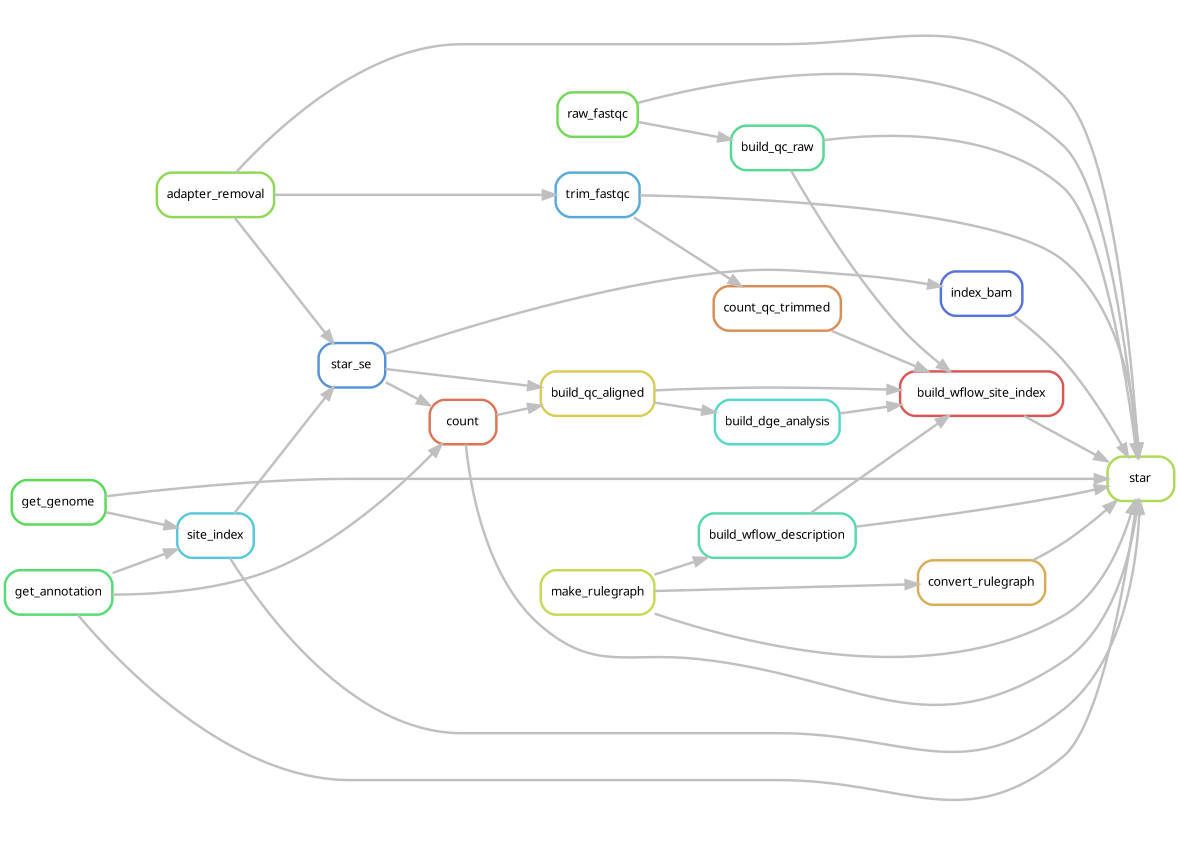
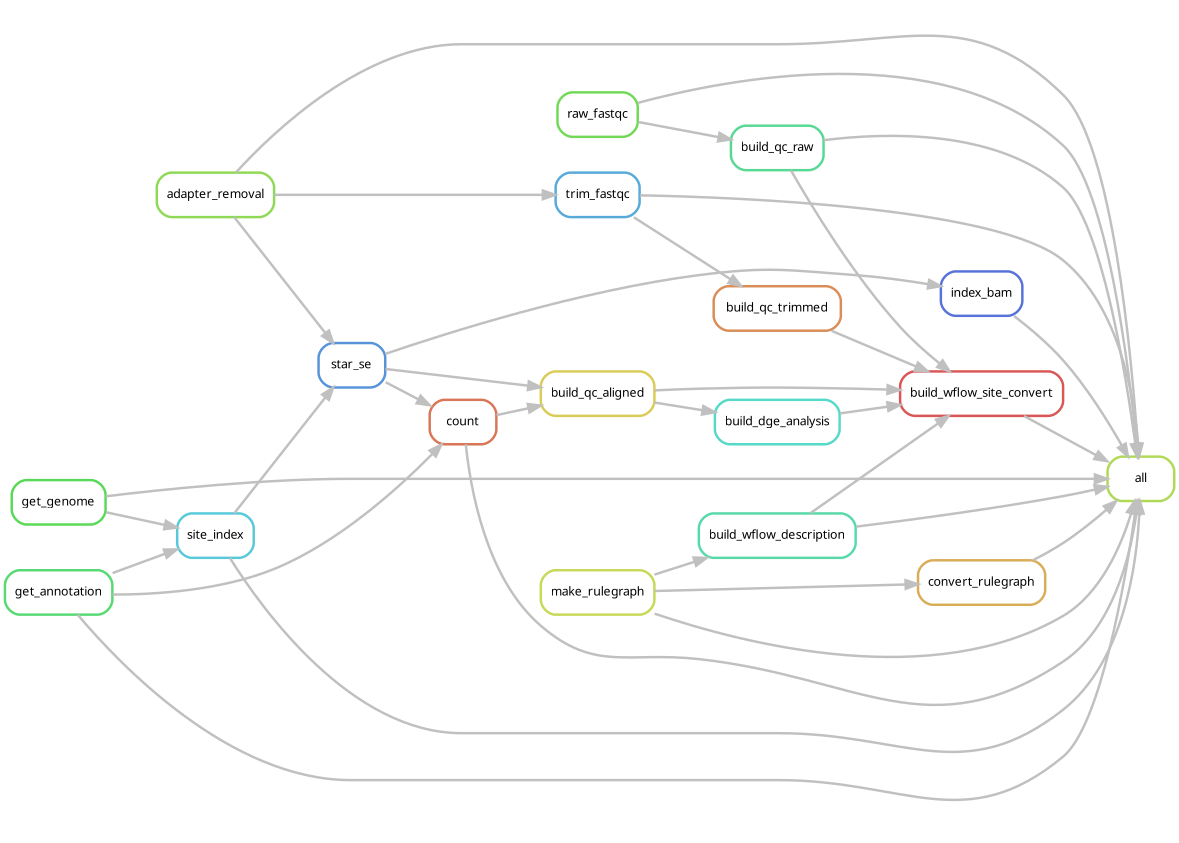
  digraph {
    bgcolor=white
    rankdir=LR
    node [fontname=sans fontsize=10 penwidth=2 shape=box style=rounded]
    edge [color=grey penwidth=2]
-   n1 [color="0.22 0.6 0.85" label=star]
+   n1 [color="0.22 0.6 0.85" label=all]
    n2 [color="0.56 0.6 0.85" label=trim_fastqc]
-   n3 [color="0.07 0.6 0.85" label=count_qc_trimmed]
-   n4 [color="0.00 0.6 0.85" label=build_wflow_site_index]
+   n3 [color="0.07 0.6 0.85" label=build_qc_trimmed]
+   n4 [color="0.00 0.6 0.85" label=build_wflow_site_convert]
    n5 [color="0.63 0.6 0.85" label=index_bam]
    n6 [color="0.04 0.6 0.85" label=count]
    n7 [color="0.15 0.6 0.85" label=build_qc_aligned]
    n8 [color="0.48 0.6 0.85" label=build_dge_analysis]
    n9 [color="0.26 0.6 0.85" label=adapter_removal]
    n10 [color="0.59 0.6 0.85" label=star_se]
    n11 [color="0.30 0.6 0.85" label=raw_fastqc]
    n12 [color="0.41 0.6 0.85" label=build_qc_raw]
    n13 [color="0.11 0.6 0.85" label=convert_rulegraph]
    n14 [color="0.19 0.6 0.85" label=make_rulegraph]
    n15 [color="0.44 0.6 0.85" label=build_wflow_description]
    n16 [color="0.52 0.6 0.85" label=site_index]
    n17 [color="0.33 0.6 0.85" label=get_genome]
    n18 [color="0.37 0.6 0.85" label=get_annotation]
    n2 -> n1
    n2 -> n3
    n3 -> n4
    n4 -> n1
    n5 -> n1
    n6 -> n1
    n6 -> n7
    n7 -> n4
    n7 -> n8
    n8 -> n4
    n9 -> n1
    n9 -> n2
    n9 -> n10
    n10 -> n5
    n10 -> n6
    n10 -> n7
    n11 -> n1
    n11 -> n12
    n12 -> n1
    n12 -> n4
    n13 -> n1
    n14 -> n1
    n14 -> n13
    n14 -> n15
    n15 -> n1
    n15 -> n4
    n16 -> n1
    n16 -> n10
    n17 -> n1
    n17 -> n16
    n18 -> n1
    n18 -> n6
    n18 -> n16
  }
